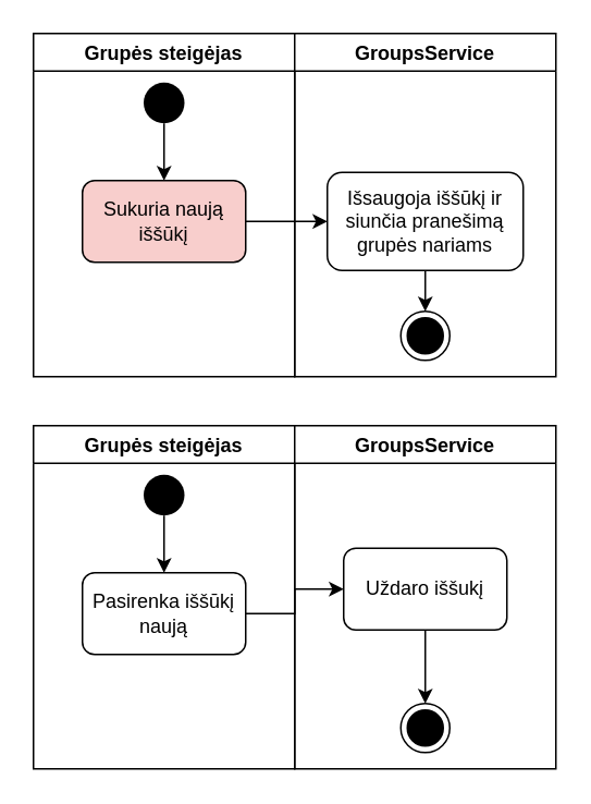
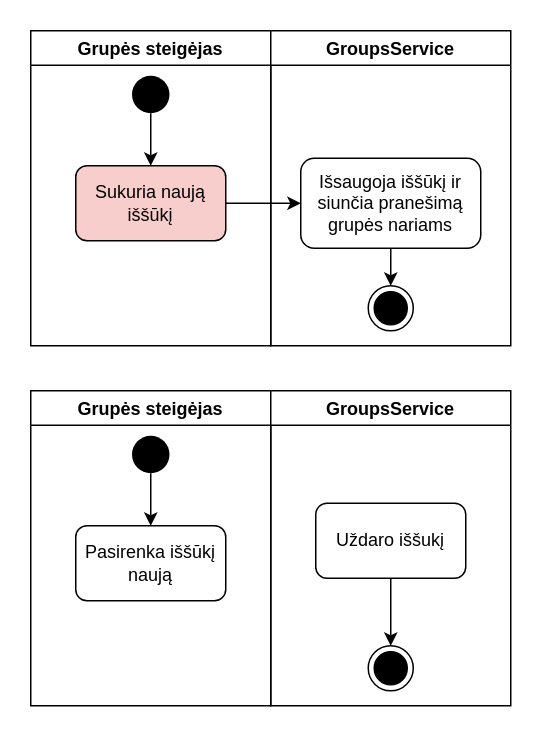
  <mxCell id="0" />
  <mxCell id="1" parent="0" />
  <mxCell id="2" value="Grupės steigėjas" style="swimlane;" parent="1" vertex="1"><mxGeometry x="20" y="20" width="160" height="210" as="geometry" /></mxCell>
  <mxCell id="3" value="" style="edgeStyle=orthogonalEdgeStyle;rounded=0;orthogonalLoop=1;jettySize=auto;html=1;" parent="2" source="4" target="5" edge="1"><mxGeometry relative="1" as="geometry" /></mxCell>
  <mxCell id="4" value="" style="ellipse;fillColor=#000000;strokeColor=none;" parent="2" vertex="1"><mxGeometry x="67.5" y="30" width="25" height="25" as="geometry" /></mxCell>
  <mxCell id="5" value="Sukuria naują iššūkį" style="rounded=1;whiteSpace=wrap;html=1;fillColor=#f8cecc;" parent="2" vertex="1"><mxGeometry x="30" y="90" width="100" height="50" as="geometry" /></mxCell>
  <mxCell id="6" value="GroupsService" style="swimlane;" parent="1" vertex="1"><mxGeometry x="180" y="20" width="160" height="210" as="geometry" /></mxCell>
  <mxCell id="7" value="" style="ellipse;html=1;shape=endState;fillColor=#000000;strokeColor=#000000;" parent="6" vertex="1"><mxGeometry x="65" y="170" width="30" height="30" as="geometry" /></mxCell>
  <mxCell id="8" value="" style="edgeStyle=orthogonalEdgeStyle;rounded=0;orthogonalLoop=1;jettySize=auto;html=1;" parent="6" source="9" target="7" edge="1"><mxGeometry relative="1" as="geometry" /></mxCell>
  <mxCell id="9" value="Išsaugoja iššūkį ir siunčia pranešimą grupės nariams" style="rounded=1;whiteSpace=wrap;html=1;" parent="6" vertex="1"><mxGeometry x="20" y="85" width="120" height="60" as="geometry" /></mxCell>
  <mxCell id="10" value="" style="edgeStyle=orthogonalEdgeStyle;rounded=0;orthogonalLoop=1;jettySize=auto;html=1;" parent="1" source="5" target="9" edge="1"><mxGeometry relative="1" as="geometry" /></mxCell>
  <mxCell id="11" value="Grupės steigėjas" style="swimlane;" parent="1" vertex="1"><mxGeometry x="20" y="260" width="160" height="210" as="geometry" /></mxCell>
  <mxCell id="12" value="" style="edgeStyle=orthogonalEdgeStyle;rounded=0;orthogonalLoop=1;jettySize=auto;html=1;" parent="11" source="13" target="14" edge="1"><mxGeometry relative="1" as="geometry" /></mxCell>
  <mxCell id="13" value="" style="ellipse;fillColor=#000000;strokeColor=none;" parent="11" vertex="1"><mxGeometry x="67.5" y="30" width="25" height="25" as="geometry" /></mxCell>
  <mxCell id="14" value="Pasirenka iššūkį naują" style="rounded=1;whiteSpace=wrap;html=1;" parent="11" vertex="1"><mxGeometry x="30" y="90" width="100" height="50" as="geometry" /></mxCell>
  <mxCell id="15" value="GroupsService" style="swimlane;" parent="1" vertex="1"><mxGeometry x="180" y="260" width="160" height="210" as="geometry" /></mxCell>
  <mxCell id="16" value="" style="ellipse;html=1;shape=endState;fillColor=#000000;strokeColor=#000000;" parent="15" vertex="1"><mxGeometry x="65" y="170" width="30" height="30" as="geometry" /></mxCell>
  <mxCell id="17" style="edgeStyle=orthogonalEdgeStyle;rounded=0;orthogonalLoop=1;jettySize=auto;html=1;exitX=0.5;exitY=1;exitDx=0;exitDy=0;entryX=0.5;entryY=0;entryDx=0;entryDy=0;" parent="15" source="18" target="16" edge="1"><mxGeometry relative="1" as="geometry" /></mxCell>
  <mxCell id="18" value="Uždaro iššukį" style="rounded=1;whiteSpace=wrap;html=1;" parent="15" vertex="1"><mxGeometry x="30" y="75" width="100" height="50" as="geometry" /></mxCell>
- <mxCell id="19" value="" style="edgeStyle=orthogonalEdgeStyle;rounded=0;orthogonalLoop=1;jettySize=auto;html=1;" parent="1" source="14" target="18" edge="1"><mxGeometry relative="1" as="geometry" /></mxCell>
